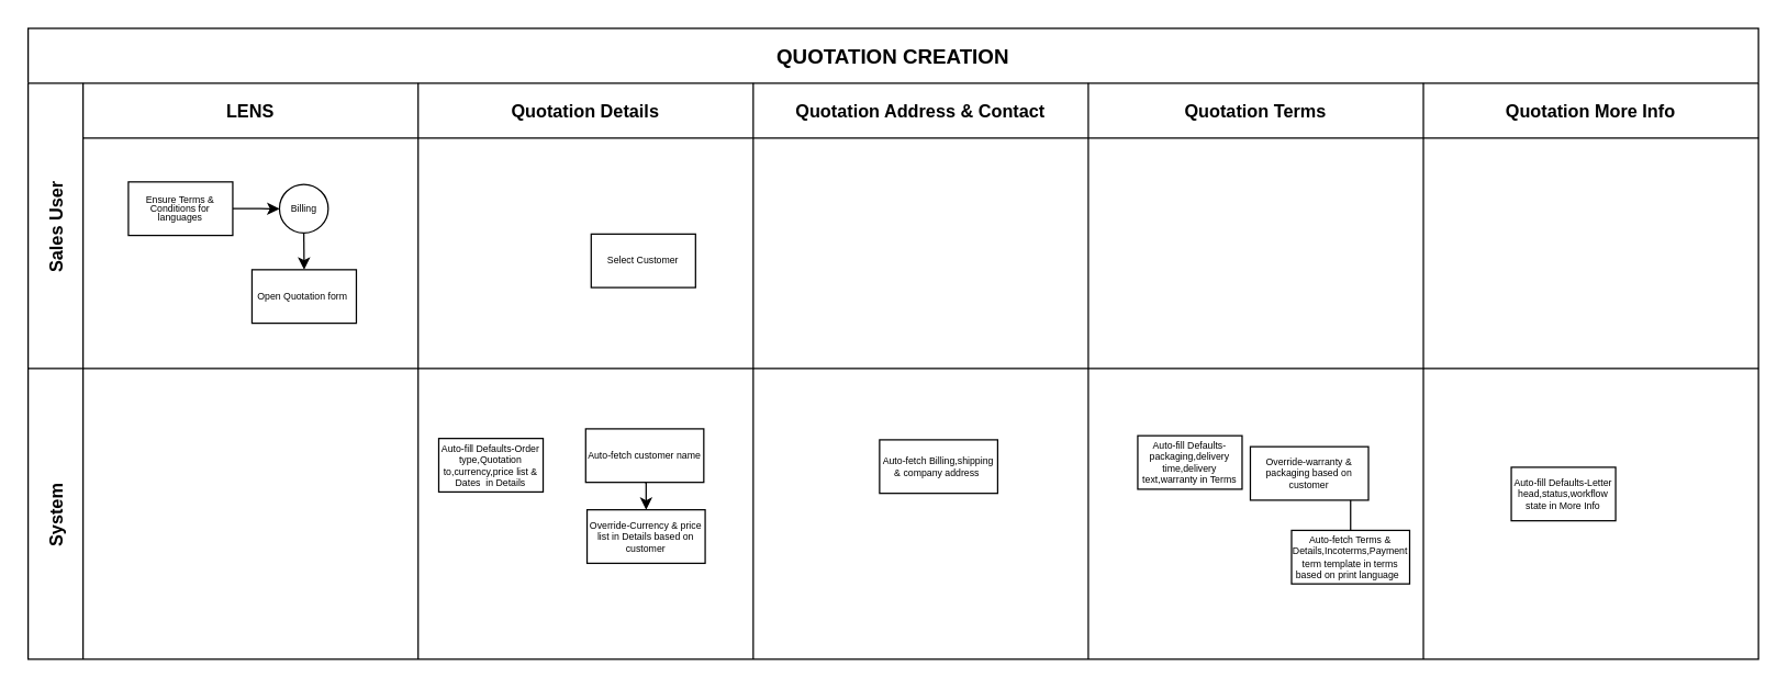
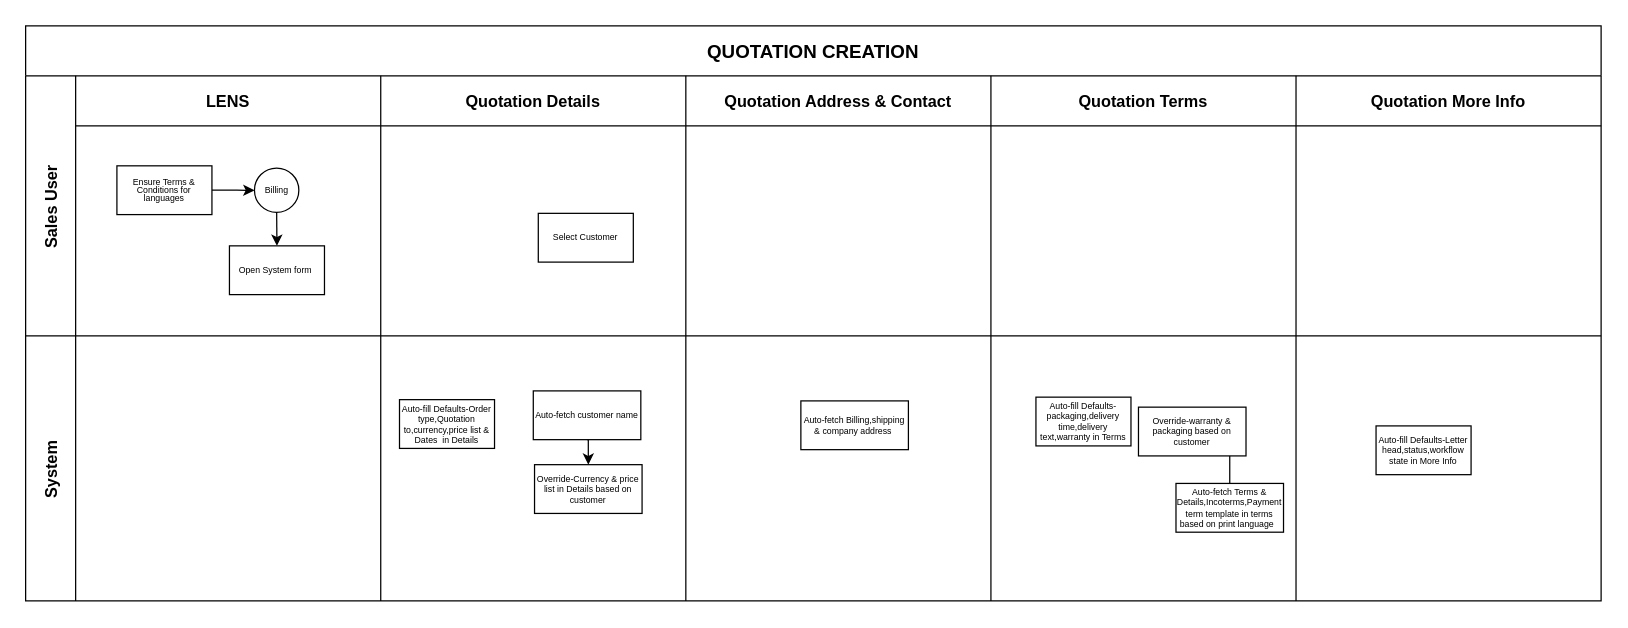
  <mxCell id="0" />
  <mxCell id="1" parent="0" />
  <mxCell id="2" value="QUOTATION CREATION" style="shape=table;childLayout=tableLayout;startSize=40;collapsible=0;recursiveResize=0;expand=0;fontSize=15;fontStyle=1" vertex="1" parent="1"><mxGeometry x="20" y="20" width="1260" height="460" as="geometry" /></mxCell>
  <mxCell id="3" value="Sales User" style="shape=tableRow;horizontal=0;swimlaneHead=0;swimlaneBody=0;top=0;left=0;strokeColor=inherit;bottom=0;right=0;dropTarget=0;fontStyle=1;fillColor=none;points=[[0,0.5],[1,0.5]];portConstraint=eastwest;startSize=40;collapsible=0;recursiveResize=0;expand=0;fontSize=13;" vertex="1" parent="2"><mxGeometry y="40" width="1260" height="208" as="geometry" /></mxCell>
  <mxCell id="4" value="LENS" style="swimlane;swimlaneHead=0;swimlaneBody=0;fontStyle=1;strokeColor=inherit;connectable=0;fillColor=none;startSize=40;collapsible=0;recursiveResize=0;expand=0;fontSize=13;" vertex="1" parent="3"><mxGeometry x="40" width="244" height="208" as="geometry"><mxRectangle width="244" height="208" as="alternateBounds" /></mxGeometry></mxCell>
  <mxCell id="5" value="Quotation Details" style="swimlane;swimlaneHead=0;swimlaneBody=0;fontStyle=1;strokeColor=inherit;connectable=0;fillColor=none;startSize=40;collapsible=0;recursiveResize=0;expand=0;fontSize=13;" vertex="1" parent="3"><mxGeometry x="284" width="244" height="208" as="geometry"><mxRectangle width="244" height="208" as="alternateBounds" /></mxGeometry></mxCell>
  <mxCell id="6" value="Quotation Address &amp; Contact" style="swimlane;swimlaneHead=0;swimlaneBody=0;fontStyle=1;strokeColor=inherit;connectable=0;fillColor=none;startSize=40;collapsible=0;recursiveResize=0;expand=0;fontSize=13;" vertex="1" parent="3"><mxGeometry x="528" width="244" height="208" as="geometry"><mxRectangle width="244" height="208" as="alternateBounds" /></mxGeometry></mxCell>
  <mxCell id="7" value="Quotation Terms" style="swimlane;swimlaneHead=0;swimlaneBody=0;fontStyle=1;strokeColor=inherit;connectable=0;fillColor=none;startSize=40;collapsible=0;recursiveResize=0;expand=0;fontSize=13;" vertex="1" parent="3"><mxGeometry x="772" width="244" height="208" as="geometry"><mxRectangle width="244" height="208" as="alternateBounds" /></mxGeometry></mxCell>
  <mxCell id="8" value="Quotation More Info" style="swimlane;swimlaneHead=0;swimlaneBody=0;fontStyle=1;strokeColor=inherit;connectable=0;fillColor=none;startSize=40;collapsible=0;recursiveResize=0;expand=0;fontSize=13;" vertex="1" parent="3"><mxGeometry x="1016" width="244" height="208" as="geometry"><mxRectangle width="244" height="208" as="alternateBounds" /></mxGeometry></mxCell>
  <mxCell id="9" value="System" style="shape=tableRow;horizontal=0;swimlaneHead=0;swimlaneBody=0;top=0;left=0;strokeColor=inherit;bottom=0;right=0;dropTarget=0;fontStyle=1;fillColor=none;points=[[0,0.5],[1,0.5]];portConstraint=eastwest;startSize=40;collapsible=0;recursiveResize=0;expand=0;fontSize=13;" vertex="1" parent="2"><mxGeometry y="248" width="1260" height="212" as="geometry" /></mxCell>
  <mxCell id="10" value="" style="swimlane;swimlaneHead=0;swimlaneBody=0;fontStyle=1;connectable=0;strokeColor=inherit;fillColor=none;startSize=0;collapsible=0;recursiveResize=0;expand=0;fontSize=13;" vertex="1" parent="9"><mxGeometry x="40" width="244" height="212" as="geometry"><mxRectangle width="244" height="212" as="alternateBounds" /></mxGeometry></mxCell>
  <mxCell id="11" value="" style="swimlane;swimlaneHead=0;swimlaneBody=0;fontStyle=1;connectable=0;strokeColor=inherit;fillColor=none;startSize=0;collapsible=0;recursiveResize=0;expand=0;fontSize=13;" vertex="1" parent="9"><mxGeometry x="284" width="244" height="212" as="geometry"><mxRectangle width="244" height="212" as="alternateBounds" /></mxGeometry></mxCell>
  <mxCell id="12" value="" style="swimlane;swimlaneHead=0;swimlaneBody=0;fontStyle=1;connectable=0;strokeColor=inherit;fillColor=none;startSize=0;collapsible=0;recursiveResize=0;expand=0;fontSize=13;" vertex="1" parent="9"><mxGeometry x="528" width="244" height="212" as="geometry"><mxRectangle width="244" height="212" as="alternateBounds" /></mxGeometry></mxCell>
  <mxCell id="13" value="" style="swimlane;swimlaneHead=0;swimlaneBody=0;fontStyle=1;connectable=0;strokeColor=inherit;fillColor=none;startSize=0;collapsible=0;recursiveResize=0;expand=0;fontSize=13;" vertex="1" parent="9"><mxGeometry x="772" width="244" height="212" as="geometry"><mxRectangle width="244" height="212" as="alternateBounds" /></mxGeometry></mxCell>
  <mxCell id="14" value="Auto-fill Defaults-packaging,delivery time,delivery text,warranty in Terms" style="rounded=0;whiteSpace=wrap;html=1;align=center;fontSize=7;" vertex="1" parent="13"><mxGeometry x="36" y="49" width="76" height="39" as="geometry" /></mxCell>
  <mxCell id="15" style="edgeStyle=orthogonalEdgeStyle;rounded=0;orthogonalLoop=1;jettySize=auto;html=1;exitX=0.5;exitY=0;exitDx=0;exitDy=0;" edge="1" parent="13" source="16"><mxGeometry relative="1" as="geometry"><mxPoint x="191" y="82" as="targetPoint" /></mxGeometry></mxCell>
  <mxCell id="16" value="Auto-fetch Terms &amp;amp; Details,Incoterms,Payment term template in terms based on print language&amp;nbsp;&amp;nbsp;" style="rounded=0;whiteSpace=wrap;html=1;align=center;fontSize=7;" vertex="1" parent="13"><mxGeometry x="148" y="118" width="86" height="39" as="geometry" /></mxCell>
  <mxCell id="17" value="Override-warranty &amp;amp; packaging based on customer" style="rounded=0;whiteSpace=wrap;html=1;align=center;fontSize=7;" vertex="1" parent="13"><mxGeometry x="118" y="57" width="86" height="39" as="geometry" /></mxCell>
  <mxCell id="18" value="" style="swimlane;swimlaneHead=0;swimlaneBody=0;fontStyle=1;connectable=0;strokeColor=inherit;fillColor=none;startSize=0;collapsible=0;recursiveResize=0;expand=0;fontSize=13;" vertex="1" parent="9"><mxGeometry x="1016" width="244" height="212" as="geometry"><mxRectangle width="244" height="212" as="alternateBounds" /></mxGeometry></mxCell>
  <mxCell id="19" style="edgeStyle=orthogonalEdgeStyle;rounded=0;orthogonalLoop=1;jettySize=auto;html=1;exitX=1;exitY=0.5;exitDx=0;exitDy=0;fontSize=7;" edge="1" parent="1" source="20" target="22"><mxGeometry relative="1" as="geometry" /></mxCell>
  <mxCell id="20" value="&lt;div align=&quot;center&quot; style=&quot;line-height: 90%;&quot;&gt;&lt;font&gt;Ensure Terms &amp;amp; Conditions for languages&lt;/font&gt;&lt;/div&gt;" style="rounded=0;whiteSpace=wrap;html=1;align=center;fontSize=7;" vertex="1" parent="1"><mxGeometry x="93" y="132" width="76" height="39" as="geometry" /></mxCell>
  <mxCell id="21" style="edgeStyle=orthogonalEdgeStyle;rounded=0;orthogonalLoop=1;jettySize=auto;html=1;exitX=0.5;exitY=1;exitDx=0;exitDy=0;entryX=0.5;entryY=0;entryDx=0;entryDy=0;" edge="1" parent="1" source="22" target="23"><mxGeometry relative="1" as="geometry" /></mxCell>
  <mxCell id="22" value="&lt;font&gt;Billing&lt;/font&gt;" style="ellipse;whiteSpace=wrap;html=1;aspect=fixed;fontSize=7;" vertex="1" parent="1"><mxGeometry x="203" y="133.75" width="35.5" height="35.5" as="geometry" /></mxCell>
- <mxCell id="23" value="&lt;div align=&quot;center&quot; style=&quot;line-height: 90%;&quot;&gt;Open Quotation form&amp;nbsp;&lt;/div&gt;" style="rounded=0;whiteSpace=wrap;html=1;align=center;fontSize=7;" vertex="1" parent="1"><mxGeometry x="183" y="196" width="76" height="39" as="geometry" /></mxCell>
+ <mxCell id="23" value="&lt;div align=&quot;center&quot; style=&quot;line-height: 90%;&quot;&gt;Open System form&amp;nbsp;&lt;/div&gt;" style="rounded=0;whiteSpace=wrap;html=1;align=center;fontSize=7;" vertex="1" parent="1"><mxGeometry x="183" y="196" width="76" height="39" as="geometry" /></mxCell>
  <mxCell id="24" value="Auto-fill Defaults-Order type,Quotation to,currency,price list &amp;amp; Dates&amp;nbsp; in Details" style="rounded=0;whiteSpace=wrap;html=1;align=center;fontSize=7;" vertex="1" parent="1"><mxGeometry x="319" y="319" width="76" height="39" as="geometry" /></mxCell>
  <mxCell id="25" value="Auto-fill Defaults-Letter head,status,workflow state in More Info" style="rounded=0;whiteSpace=wrap;html=1;align=center;fontSize=7;" vertex="1" parent="1"><mxGeometry x="1100" y="340" width="76" height="39" as="geometry" /></mxCell>
  <mxCell id="26" value="Select Customer" style="rounded=0;whiteSpace=wrap;html=1;align=center;fontSize=7;" vertex="1" parent="1"><mxGeometry x="430" y="170" width="76" height="39" as="geometry" /></mxCell>
  <mxCell id="27" style="edgeStyle=orthogonalEdgeStyle;rounded=0;orthogonalLoop=1;jettySize=auto;html=1;exitX=0.5;exitY=1;exitDx=0;exitDy=0;entryX=0.5;entryY=0;entryDx=0;entryDy=0;" edge="1" parent="1" source="28" target="29"><mxGeometry relative="1" as="geometry" /></mxCell>
  <mxCell id="28" value="Auto-fetch customer name" style="rounded=0;whiteSpace=wrap;html=1;align=left;fontSize=7;" vertex="1" parent="1"><mxGeometry x="426" y="312" width="86" height="39" as="geometry" /></mxCell>
  <mxCell id="29" value="Override-Currency &amp;amp; price list in Details based on customer" style="rounded=0;whiteSpace=wrap;html=1;align=center;fontSize=7;" vertex="1" parent="1"><mxGeometry x="427" y="371" width="86" height="39" as="geometry" /></mxCell>
  <mxCell id="30" value="Auto-fetch Billing,shipping &amp;amp; company address&amp;nbsp;" style="rounded=0;whiteSpace=wrap;html=1;align=center;fontSize=7;" vertex="1" parent="1"><mxGeometry x="640" y="320" width="86" height="39" as="geometry" /></mxCell>
